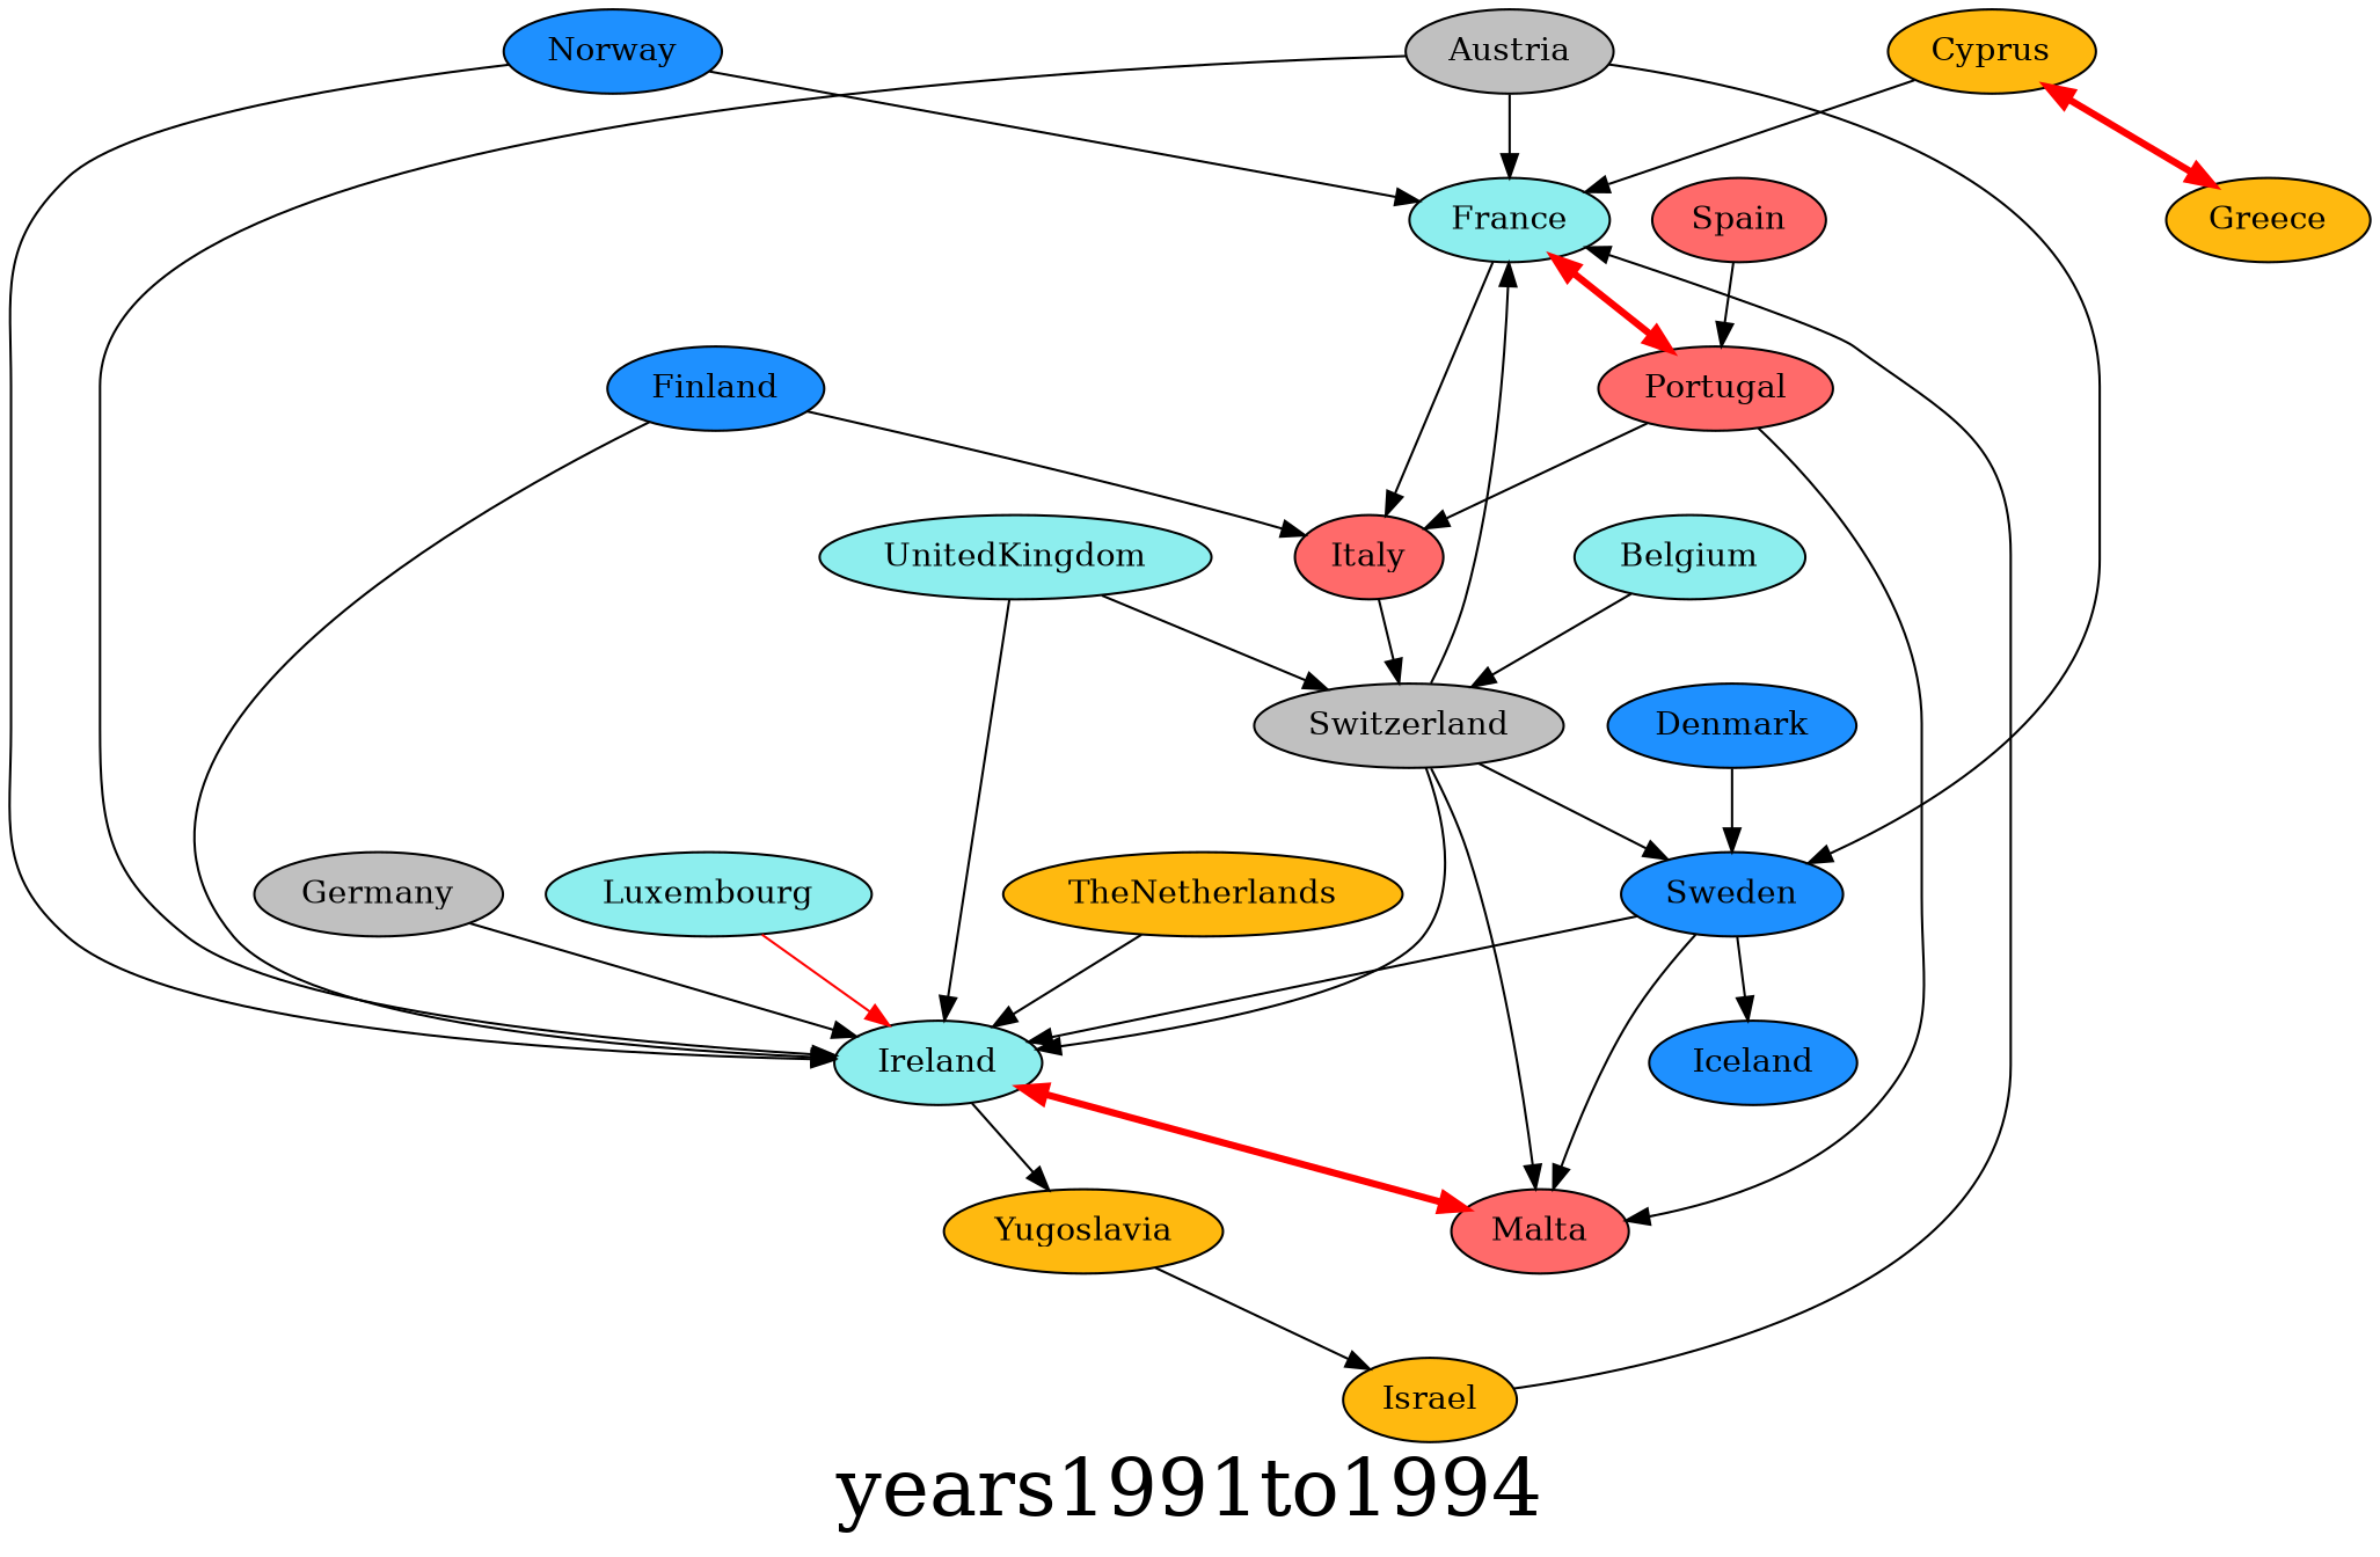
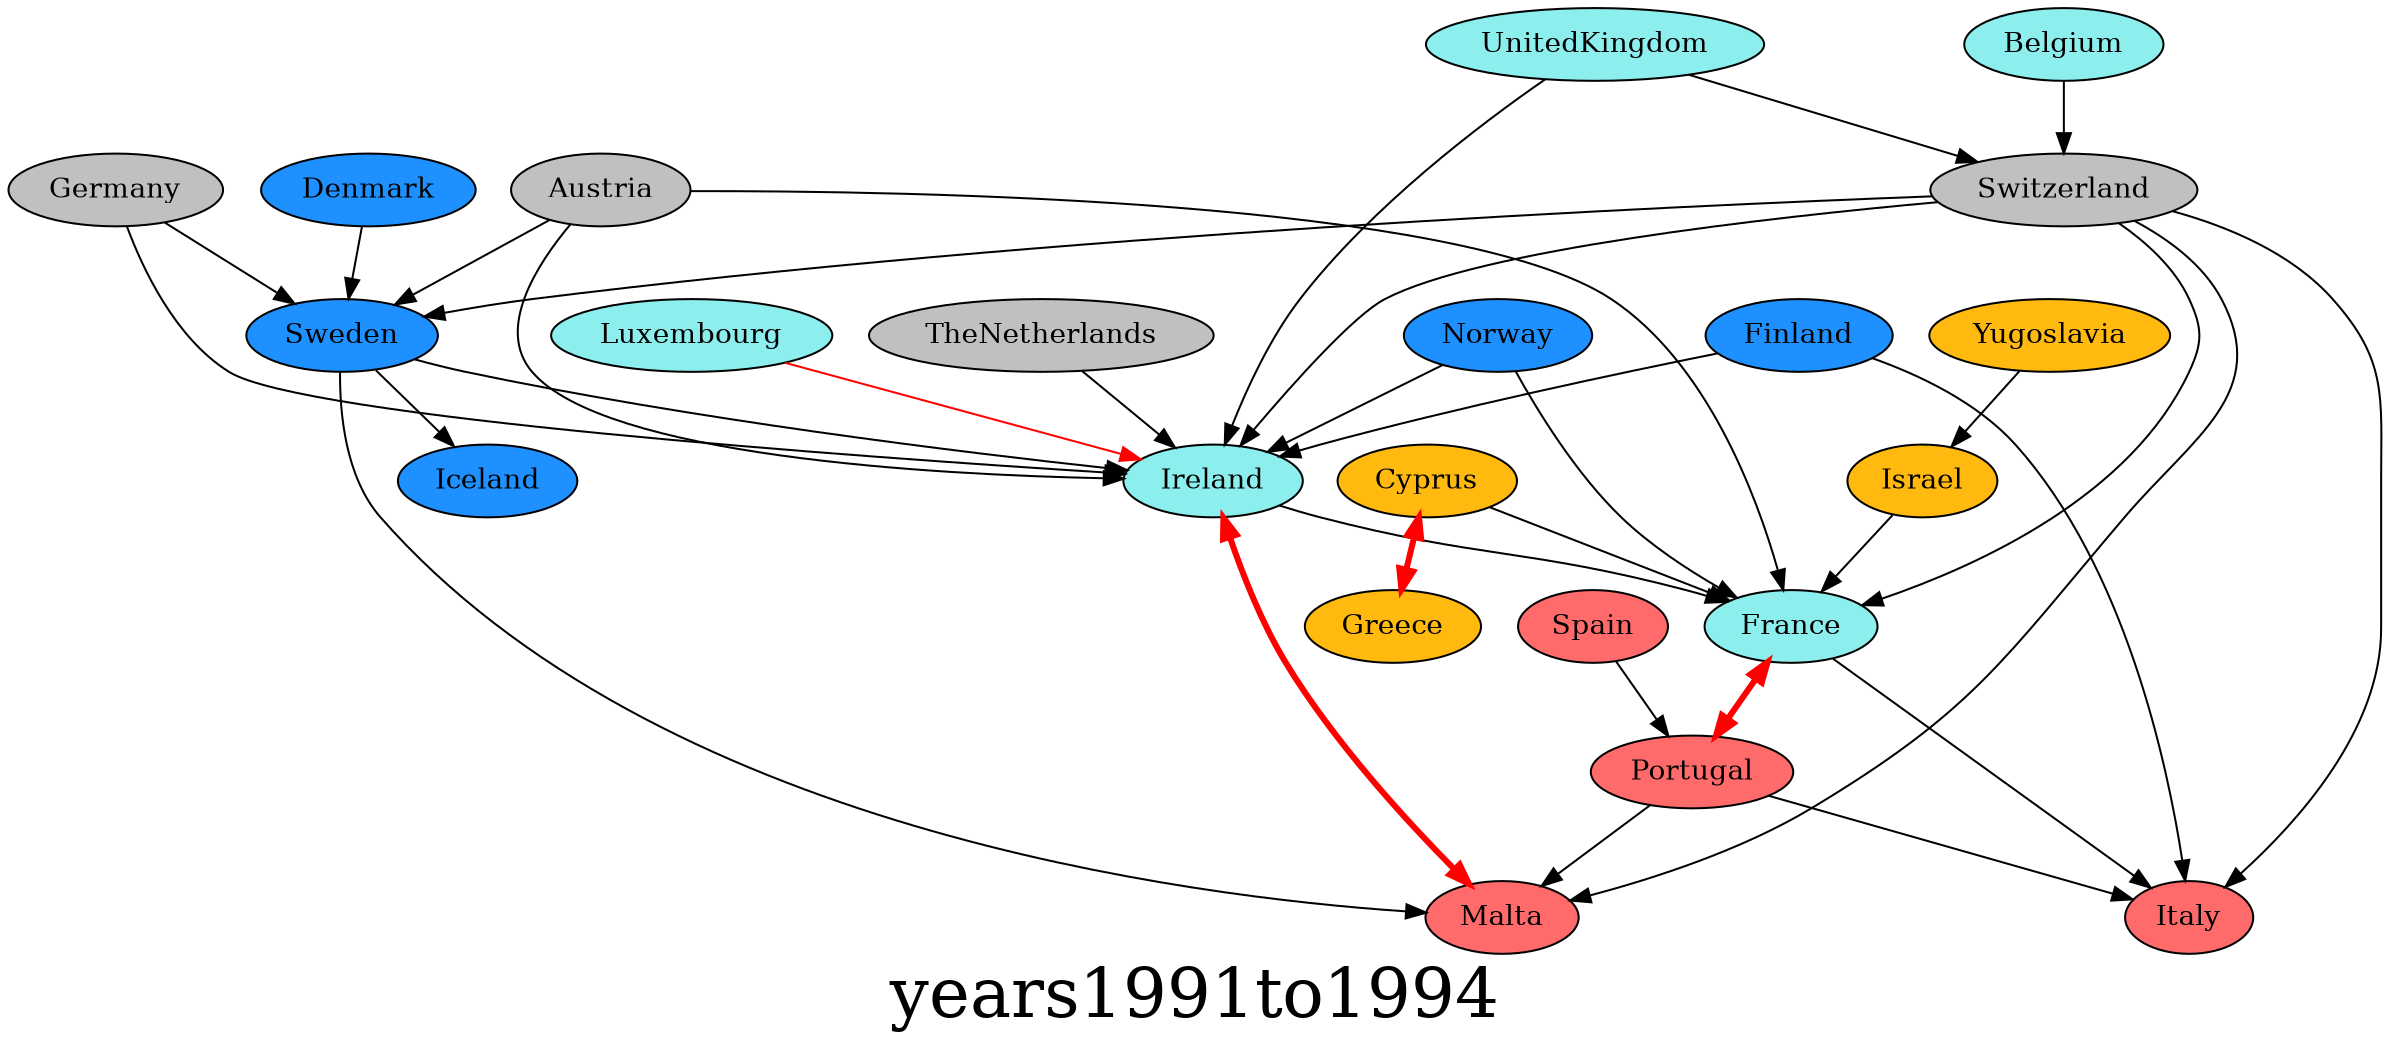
  digraph {
    fontsize=34
    label=years1991to1994
    node [fillcolor=darkslategray2 style=filled]
    Austria [fillcolor=gray]
    France
    Ireland
    Sweden [fillcolor=dodgerblue]
    Italy [fillcolor=indianred1]
    Portugal [fillcolor=indianred1]
    Malta [fillcolor=indianred1]
    Iceland [fillcolor=dodgerblue]
    Switzerland [fillcolor=gray]
    Belgium
    Cyprus [fillcolor=darkgoldenrod1]
    Greece [fillcolor=darkgoldenrod1]
    Denmark [fillcolor=dodgerblue]
    Finland [fillcolor=dodgerblue]
    Germany [fillcolor=gray]
    Israel [fillcolor=darkgoldenrod1]
    Luxembourg
    Norway [fillcolor=dodgerblue]
    Spain [fillcolor=indianred1]
-   TheNetherlands [fillcolor=darkgoldenrod1]
+   TheNetherlands [fillcolor=gray]
    UnitedKingdom
    Yugoslavia [fillcolor=darkgoldenrod1]
    Austria -> France
    Austria -> Ireland
    Austria -> Sweden
    France -> Italy
    France -> Portugal [color=red dir=both penwidth=3]
-   Ireland -> Yugoslavia
+   Ireland -> France
    Ireland -> Malta [color=red dir=both penwidth=3]
    Sweden -> Ireland
    Sweden -> Malta
    Sweden -> Iceland
-   Italy -> Switzerland
+   Switzerland -> Italy
    Portugal -> Italy
    Portugal -> Malta
    Switzerland -> France
    Switzerland -> Ireland
    Switzerland -> Sweden
    Switzerland -> Malta
    Belgium -> Switzerland
    Cyprus -> France
    Cyprus -> Greece [color=red dir=both penwidth=3]
    Denmark -> Sweden
    Finland -> Ireland
    Finland -> Italy
    Germany -> Ireland
+   Germany -> Sweden
    Israel -> France
    Luxembourg -> Ireland [color=red]
    Norway -> France
    Norway -> Ireland
    Spain -> Portugal
    TheNetherlands -> Ireland
    UnitedKingdom -> Ireland
    UnitedKingdom -> Switzerland
    Yugoslavia -> Israel
  }
